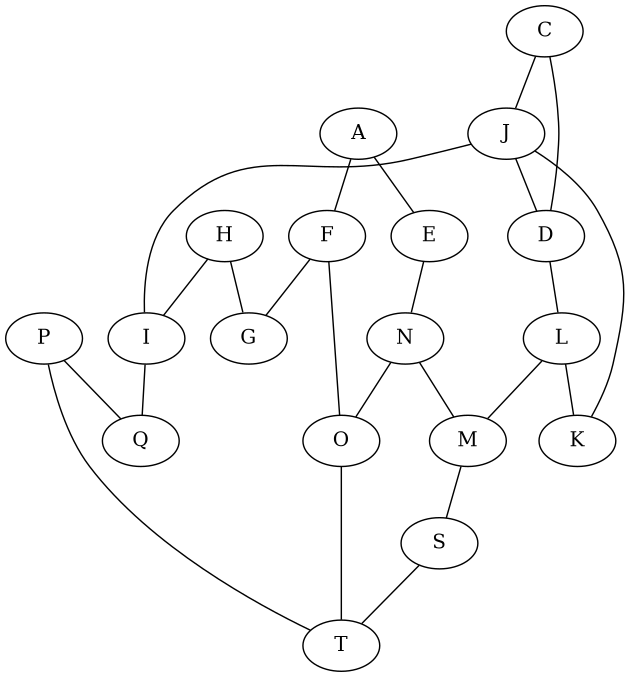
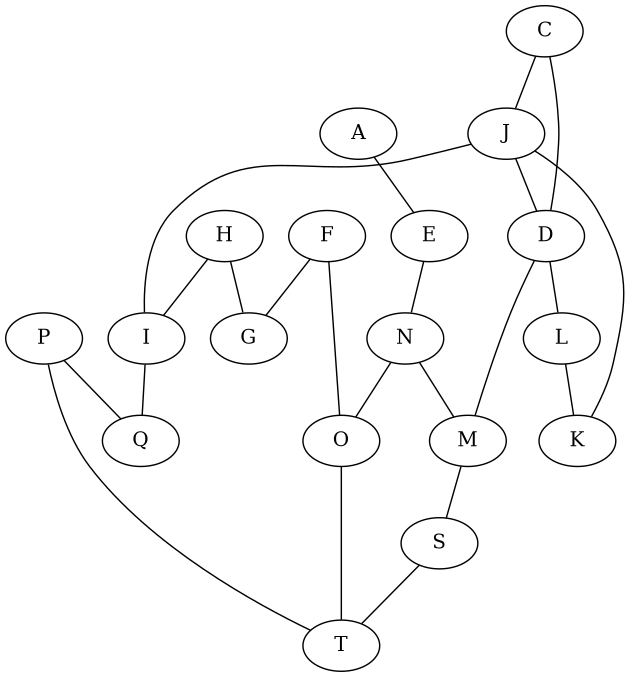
  strict graph {
    A
    E
    F
    N
    O
    G
    C
    D
    J
    H
    I
    L
    M
    T
    K
    Q
    S
    P
    A -- E
-   A -- F
    E -- N
    F -- O
    F -- G
    N -- O
    N -- M
    O -- T
    C -- D
    C -- J
    D -- L
    J -- D
    J -- I
    J -- K
    H -- G
    H -- I
    I -- Q
-   L -- M
+   D -- M
    L -- K
    M -- S
    S -- T
    P -- T
    P -- Q
  }
